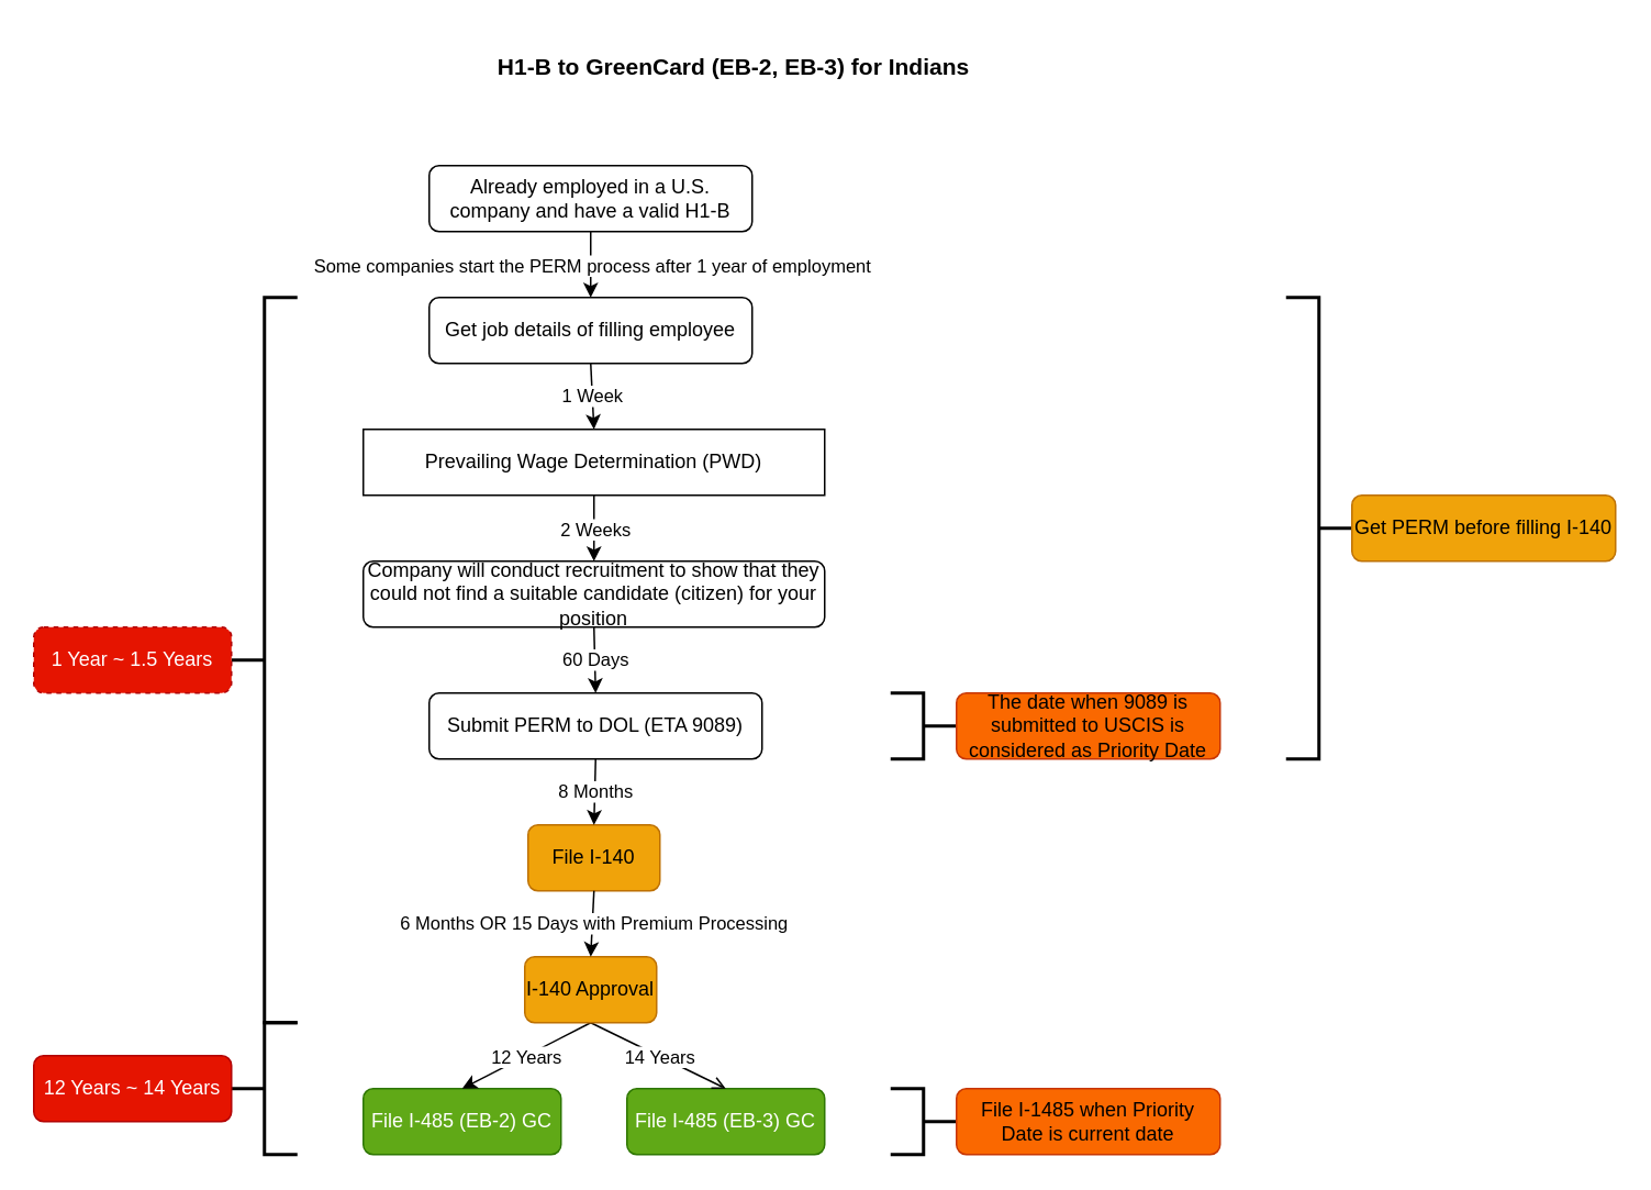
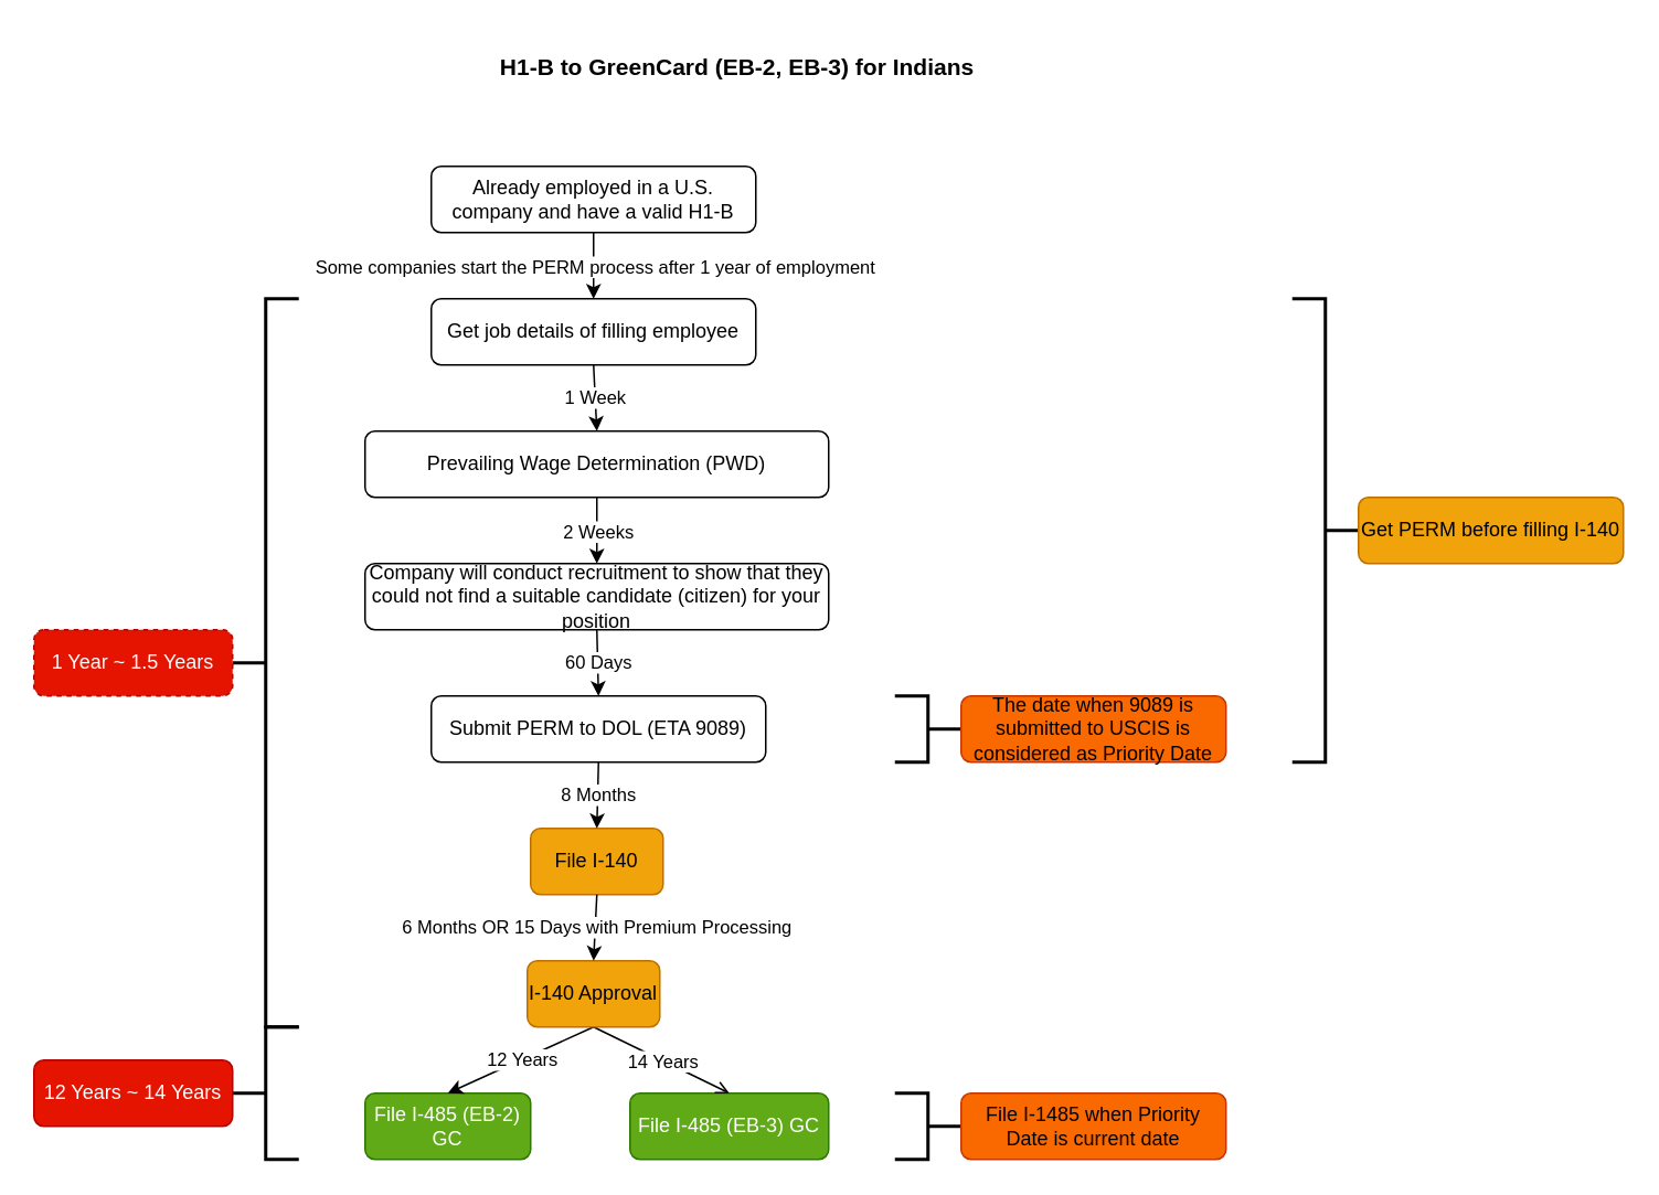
  <mxCell id="0" />
  <mxCell id="1" parent="0" />
  <mxCell id="2" value="H1-B to GreenCard (EB-2, EB-3) for Indians" style="text;html=1;strokeColor=none;fillColor=none;align=center;verticalAlign=middle;whiteSpace=wrap;rounded=0;fontStyle=1;fontSize=14;" parent="1" vertex="1"><mxGeometry x="300" y="20" width="290" height="40" as="geometry" /></mxCell>
- <mxCell id="3" value="Prevailing Wage Determination (PWD)" style="whiteSpace=wrap;html=1;rounded=0;" parent="1" vertex="1"><mxGeometry x="220" y="260" width="280" height="40" as="geometry" /></mxCell>
+ <mxCell id="3" value="Prevailing Wage Determination (PWD)" style="rounded=1;whiteSpace=wrap;html=1;" parent="1" vertex="1"><mxGeometry x="220" y="260" width="280" height="40" as="geometry" /></mxCell>
  <mxCell id="4" value="Get job details of filling employee" style="rounded=1;whiteSpace=wrap;html=1;" parent="1" vertex="1"><mxGeometry x="260" y="180" width="196" height="40" as="geometry" /></mxCell>
  <mxCell id="5" value="" style="endArrow=classic;html=1;rounded=0;exitX=0.5;exitY=1;exitDx=0;exitDy=0;entryX=0.5;entryY=0;entryDx=0;entryDy=0;" parent="1" source="3" target="7" edge="1"><mxGeometry relative="1" as="geometry"><mxPoint x="310" y="410" as="sourcePoint" /><mxPoint x="360" y="380" as="targetPoint" /></mxGeometry></mxCell>
  <mxCell id="6" value="2 Weeks" style="edgeLabel;resizable=0;html=1;align=center;verticalAlign=middle;" parent="5" connectable="0" vertex="1"><mxGeometry relative="1" as="geometry" /></mxCell>
  <mxCell id="7" value="Company will conduct recruitment to show that they could not find a suitable candidate (citizen) for your position" style="rounded=1;whiteSpace=wrap;html=1;" parent="1" vertex="1"><mxGeometry x="220" y="340" width="280" height="40" as="geometry" /></mxCell>
  <mxCell id="8" value="Submit PERM to DOL (ETA 9089)" style="rounded=1;whiteSpace=wrap;html=1;" parent="1" vertex="1"><mxGeometry x="260" y="420" width="202" height="40" as="geometry" /></mxCell>
  <mxCell id="9" value="File I-140" style="rounded=1;whiteSpace=wrap;html=1;fillColor=#f0a30a;fontColor=#000000;strokeColor=#BD7000;" parent="1" vertex="1"><mxGeometry x="320" y="500" width="80" height="40" as="geometry" /></mxCell>
- <mxCell id="10" value="File I-485 (EB-2) GC" style="rounded=1;whiteSpace=wrap;html=1;fillColor=#60a917;fontColor=#ffffff;strokeColor=#2D7600;" parent="1" vertex="1"><mxGeometry x="220" y="660" width="120" height="40" as="geometry" /></mxCell>
+ <mxCell id="10" value="File I-485 (EB-2) GC" style="rounded=1;whiteSpace=wrap;html=1;fillColor=#60a917;fontColor=#ffffff;strokeColor=#2D7600;" parent="1" vertex="1"><mxGeometry x="220" y="660" width="100" height="40" as="geometry" /></mxCell>
  <mxCell id="11" value="File I-485 (EB-3) GC" style="rounded=1;whiteSpace=wrap;html=1;fillColor=#60a917;fontColor=#ffffff;strokeColor=#2D7600;" parent="1" vertex="1"><mxGeometry x="380" y="660" width="120" height="40" as="geometry" /></mxCell>
  <mxCell id="12" value="" style="endArrow=classic;html=1;rounded=0;entryX=0.5;entryY=0;entryDx=0;entryDy=0;exitX=0.5;exitY=1;exitDx=0;exitDy=0;" parent="1" source="7" target="8" edge="1"><mxGeometry relative="1" as="geometry"><mxPoint x="385" y="410" as="sourcePoint" /><mxPoint x="345" y="440" as="targetPoint" /></mxGeometry></mxCell>
  <mxCell id="13" value="60 Days" style="edgeLabel;resizable=0;html=1;align=center;verticalAlign=middle;" parent="12" connectable="0" vertex="1"><mxGeometry relative="1" as="geometry" /></mxCell>
  <mxCell id="14" value="" style="endArrow=classic;html=1;rounded=0;entryX=0.5;entryY=0;entryDx=0;entryDy=0;exitX=0.5;exitY=1;exitDx=0;exitDy=0;" parent="1" source="8" target="9" edge="1"><mxGeometry relative="1" as="geometry"><mxPoint x="445" y="520" as="sourcePoint" /><mxPoint x="320" y="540" as="targetPoint" /></mxGeometry></mxCell>
  <mxCell id="15" value="8 Months" style="edgeLabel;resizable=0;html=1;align=center;verticalAlign=middle;" parent="14" connectable="0" vertex="1"><mxGeometry relative="1" as="geometry" /></mxCell>
  <mxCell id="16" value="" style="endArrow=classic;html=1;rounded=0;entryX=0.5;entryY=0;entryDx=0;entryDy=0;exitX=0.5;exitY=1;exitDx=0;exitDy=0;" parent="1" source="30" target="10" edge="1"><mxGeometry relative="1" as="geometry"><mxPoint x="395" y="670" as="sourcePoint" /><mxPoint x="270" y="690" as="targetPoint" /></mxGeometry></mxCell>
  <mxCell id="17" value="12 Years" style="edgeLabel;resizable=0;html=1;align=center;verticalAlign=middle;" parent="16" connectable="0" vertex="1"><mxGeometry relative="1" as="geometry" /></mxCell>
  <mxCell id="18" value="" style="endArrow=open;html=1;rounded=0;entryX=0.5;entryY=0;entryDx=0;entryDy=0;exitX=0.5;exitY=1;exitDx=0;exitDy=0;" parent="1" source="30" target="11" edge="1"><mxGeometry relative="1" as="geometry"><mxPoint x="581" y="670" as="sourcePoint" /><mxPoint x="456" y="690" as="targetPoint" /></mxGeometry></mxCell>
  <mxCell id="19" value="14 Years" style="edgeLabel;resizable=0;html=1;align=center;verticalAlign=middle;" parent="18" connectable="0" vertex="1"><mxGeometry relative="1" as="geometry" /></mxCell>
  <mxCell id="20" value="" style="endArrow=classic;html=1;rounded=0;entryX=0.5;entryY=0;entryDx=0;entryDy=0;exitX=0.5;exitY=1;exitDx=0;exitDy=0;" parent="1" source="4" target="3" edge="1"><mxGeometry relative="1" as="geometry"><mxPoint x="680" y="120" as="sourcePoint" /><mxPoint x="480" y="260" as="targetPoint" /></mxGeometry></mxCell>
  <mxCell id="21" value="1 Week" style="edgeLabel;resizable=0;html=1;align=center;verticalAlign=middle;" parent="20" connectable="0" vertex="1"><mxGeometry relative="1" as="geometry" /></mxCell>
  <mxCell id="22" value="" style="strokeWidth=2;html=1;shape=mxgraph.flowchart.annotation_2;align=left;labelPosition=right;pointerEvents=1;direction=west;" parent="1" vertex="1"><mxGeometry x="540" y="420" width="40" height="40" as="geometry" /></mxCell>
  <mxCell id="23" value="The date when 9089 is submitted to USCIS is considered as Priority Date" style="rounded=1;whiteSpace=wrap;html=1;fillColor=#fa6800;fontColor=#000000;strokeColor=#C73500;" parent="1" vertex="1"><mxGeometry x="580" y="420" width="160" height="40" as="geometry" /></mxCell>
  <mxCell id="24" value="" style="strokeWidth=2;html=1;shape=mxgraph.flowchart.annotation_2;align=left;labelPosition=right;pointerEvents=1;direction=west;" parent="1" vertex="1"><mxGeometry x="780" y="180" width="40" height="280" as="geometry" /></mxCell>
  <mxCell id="25" value="Get PERM before filling I-140" style="rounded=1;whiteSpace=wrap;html=1;fillColor=#f0a30a;fontColor=#000000;strokeColor=#BD7000;" parent="1" vertex="1"><mxGeometry x="820" y="300" width="160" height="40" as="geometry" /></mxCell>
  <mxCell id="26" value="" style="strokeWidth=2;html=1;shape=mxgraph.flowchart.annotation_2;align=left;labelPosition=right;pointerEvents=1;direction=east;" parent="1" vertex="1"><mxGeometry x="140" y="180" width="40" height="440" as="geometry" /></mxCell>
  <mxCell id="27" value="1 Year ~ 1.5 Years" style="rounded=1;whiteSpace=wrap;html=1;fillColor=#e51400;fontColor=#ffffff;strokeColor=#B20000;dashed=1;" parent="1" vertex="1"><mxGeometry y="380" width="120" height="40" as="geometry" x="20" /></mxCell>
  <mxCell id="28" value="" style="strokeWidth=2;html=1;shape=mxgraph.flowchart.annotation_2;align=left;labelPosition=right;pointerEvents=1;direction=east;" parent="1" vertex="1"><mxGeometry x="140" y="620" width="40" height="80" as="geometry" /></mxCell>
  <mxCell id="29" value="12 Years ~ 14 Years" style="rounded=1;whiteSpace=wrap;html=1;fillColor=#e51400;fontColor=#ffffff;strokeColor=#B20000;" parent="1" vertex="1"><mxGeometry y="640" width="120" height="40" as="geometry" x="20" /></mxCell>
  <mxCell id="30" value="I-140 Approval" style="rounded=1;whiteSpace=wrap;html=1;fillColor=#f0a30a;fontColor=#000000;strokeColor=#BD7000;" parent="1" vertex="1"><mxGeometry x="318" y="580" width="80" height="40" as="geometry" /></mxCell>
  <mxCell id="31" value="" style="endArrow=classic;html=1;rounded=0;entryX=0.5;entryY=0;entryDx=0;entryDy=0;exitX=0.5;exitY=1;exitDx=0;exitDy=0;" parent="1" source="9" target="30" edge="1"><mxGeometry relative="1" as="geometry"><mxPoint x="582" y="560" as="sourcePoint" /><mxPoint x="462" y="540" as="targetPoint" /></mxGeometry></mxCell>
  <mxCell id="32" value="6 Months OR 15 Days with Premium Processing" style="edgeLabel;resizable=0;html=1;align=center;verticalAlign=middle;" parent="31" connectable="0" vertex="1"><mxGeometry relative="1" as="geometry" /></mxCell>
  <mxCell id="33" value="Already employed in a U.S. company and have a valid H1-B" style="rounded=1;whiteSpace=wrap;html=1;" vertex="1" parent="1"><mxGeometry x="260" y="100" width="196" height="40" as="geometry" /></mxCell>
  <mxCell id="34" value="" style="endArrow=classic;html=1;rounded=0;entryX=0.5;entryY=0;entryDx=0;entryDy=0;exitX=0.5;exitY=1;exitDx=0;exitDy=0;" edge="1" parent="1" source="33" target="4"><mxGeometry relative="1" as="geometry"><mxPoint x="540" y="140" as="sourcePoint" /><mxPoint x="470" y="170" as="targetPoint" /></mxGeometry></mxCell>
  <mxCell id="35" value="Some companies start the PERM process after 1 year of employment" style="edgeLabel;resizable=0;html=1;align=center;verticalAlign=middle;" connectable="0" vertex="1" parent="34"><mxGeometry relative="1" as="geometry" /></mxCell>
  <mxCell id="36" value="" style="strokeWidth=2;html=1;shape=mxgraph.flowchart.annotation_2;align=left;labelPosition=right;pointerEvents=1;direction=west;" vertex="1" parent="1"><mxGeometry x="540" y="660" width="40" height="40" as="geometry" /></mxCell>
  <mxCell id="37" value="File I-1485 when Priority Date is current date" style="rounded=1;whiteSpace=wrap;html=1;fillColor=#fa6800;fontColor=#000000;strokeColor=#C73500;" vertex="1" parent="1"><mxGeometry x="580" y="660" width="160" height="40" as="geometry" /></mxCell>
